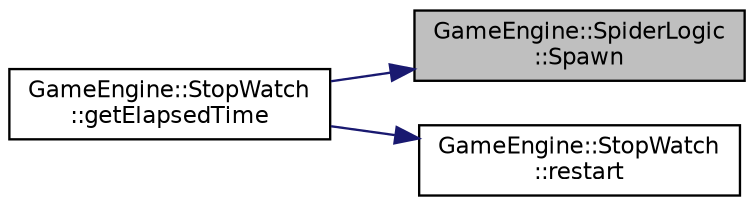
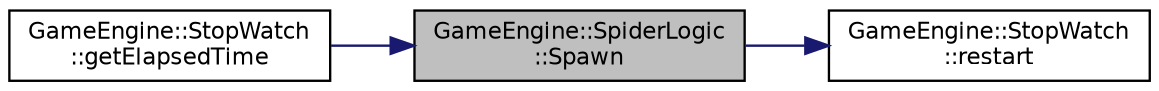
  digraph {
    rankdir=LR
    node [color=black fillcolor=white fontname=Helvetica fontsize=10 shape=record style=filled]
    edge [color=midnightblue fontname=Helvetica fontsize=10 labelfontname=Helvetica labelfontsize=10 style=solid]
    n1 [fillcolor=grey75 fontcolor=black height=0.2 label="GameEngine::SpiderLogic\l::Spawn" width=0.4]
    n2 [height=0.2 label="GameEngine::StopWatch\l::restart" width=0.4]
    n3 [height=0.2 label="GameEngine::StopWatch\l::getElapsedTime" width=0.4]
-   n3 -> n2
+   n1 -> n2
    n3 -> n1
  }
